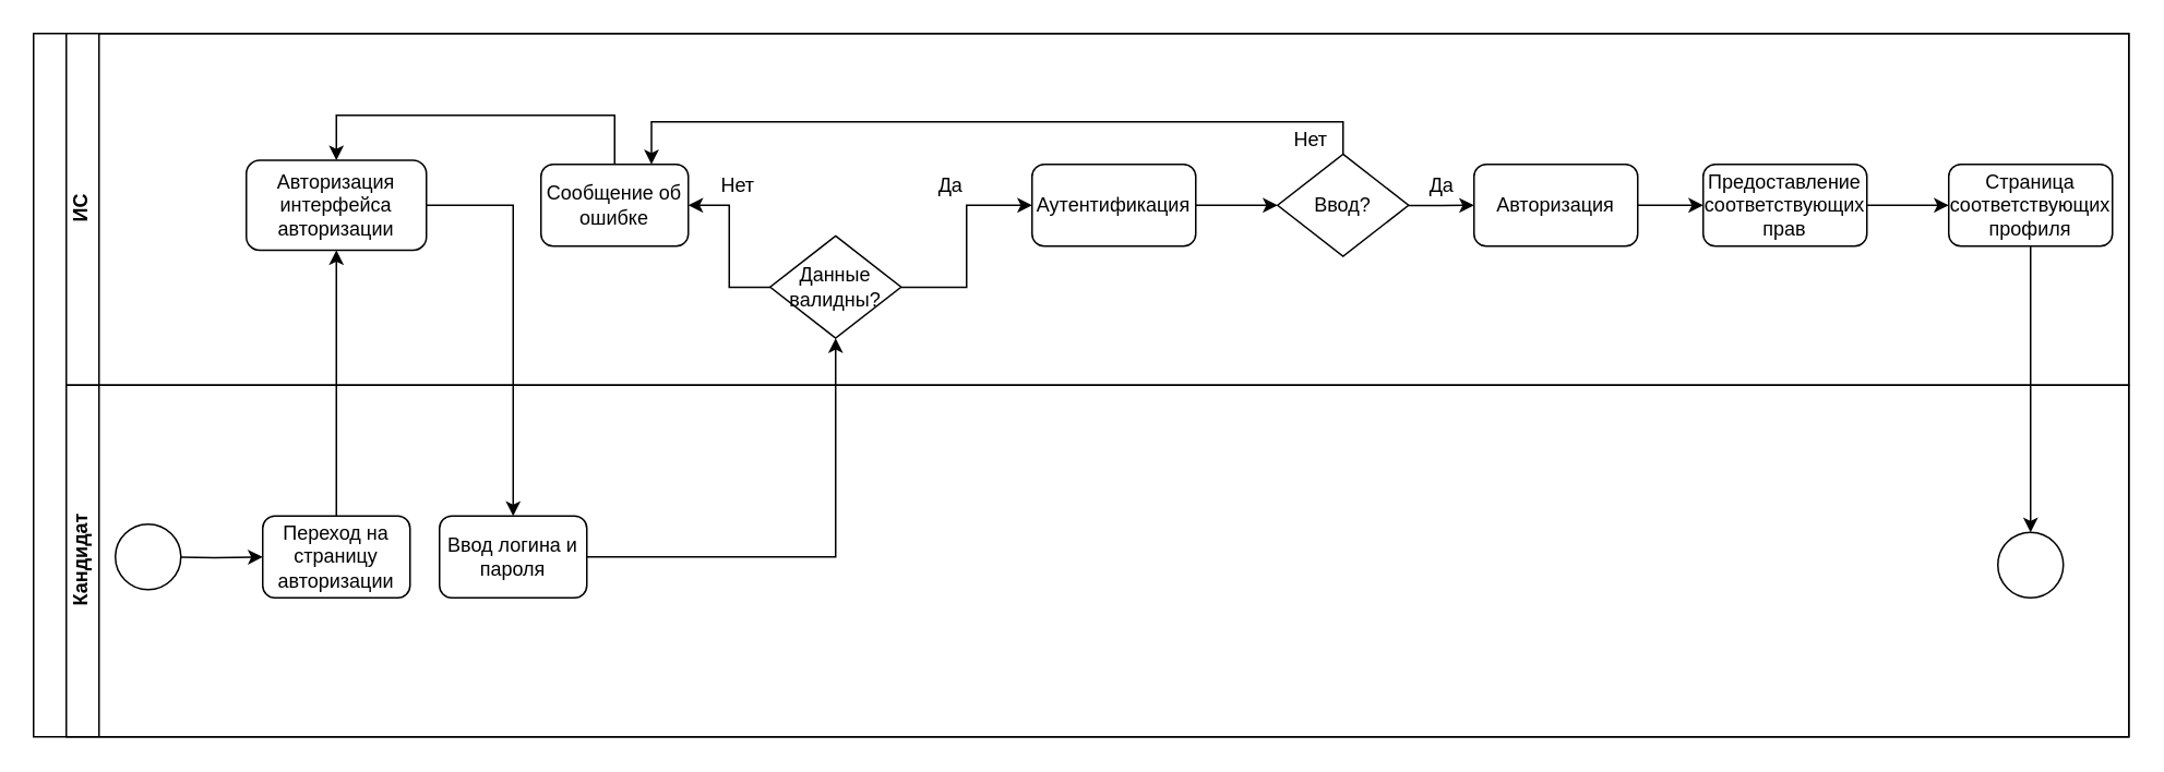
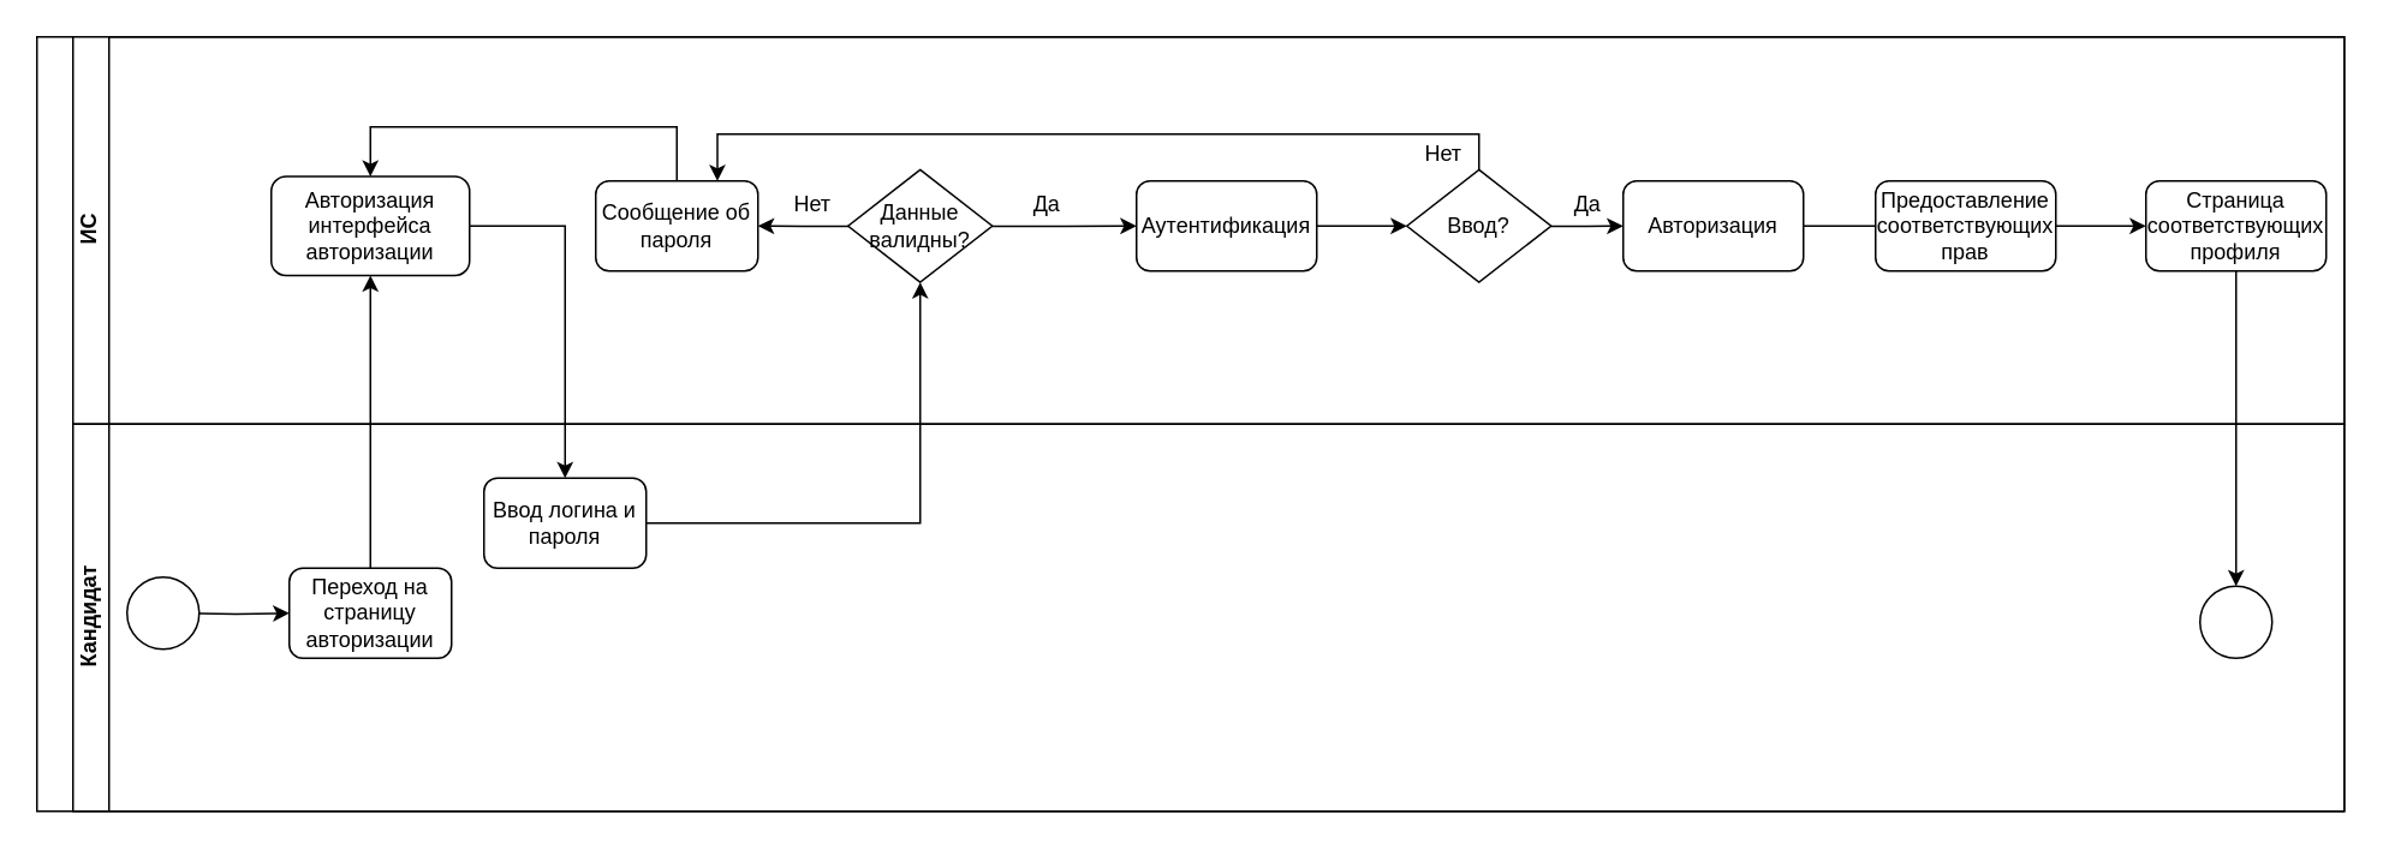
  <mxCell id="0" />
  <mxCell id="1" parent="0" />
  <mxCell id="2" value="" style="swimlane;html=1;childLayout=stackLayout;resizeParent=1;resizeParentMax=0;horizontal=0;startSize=20;horizontalStack=0;" parent="1" vertex="1"><mxGeometry x="20" y="20" width="1280" height="430" as="geometry"><mxRectangle x="120" y="120" width="40" height="50" as="alternateBounds" /></mxGeometry></mxCell>
  <mxCell id="3" style="edgeStyle=orthogonalEdgeStyle;rounded=0;orthogonalLoop=1;jettySize=auto;html=1;" edge="1" parent="2" source="8" target="31"><mxGeometry relative="1" as="geometry" /></mxCell>
  <mxCell id="4" style="edgeStyle=orthogonalEdgeStyle;rounded=0;orthogonalLoop=1;jettySize=auto;html=1;entryX=0.5;entryY=1;entryDx=0;entryDy=0;" edge="1" parent="2" source="31" target="10"><mxGeometry relative="1" as="geometry" /></mxCell>
  <mxCell id="5" style="edgeStyle=orthogonalEdgeStyle;rounded=0;orthogonalLoop=1;jettySize=auto;html=1;entryX=0.5;entryY=0;entryDx=0;entryDy=0;" edge="1" parent="2" source="18" target="33"><mxGeometry relative="1" as="geometry"><mxPoint x="770" y="375" as="targetPoint" /></mxGeometry></mxCell>
  <mxCell id="6" value="" style="endArrow=classic;html=1;rounded=0;entryX=0.5;entryY=1;entryDx=0;entryDy=0;exitX=0.5;exitY=0;exitDx=0;exitDy=0;" edge="1" parent="2" source="30" target="8"><mxGeometry width="50" height="50" relative="1" as="geometry"><mxPoint x="130" y="300" as="sourcePoint" /><mxPoint x="180" y="250" as="targetPoint" /></mxGeometry></mxCell>
  <mxCell id="7" value="ИС" style="swimlane;html=1;startSize=20;horizontal=0;" parent="2" vertex="1"><mxGeometry x="20" width="1260" height="215" as="geometry" /></mxCell>
  <mxCell id="8" value="Авторизация интерфейса авторизации" style="rounded=1;whiteSpace=wrap;html=1;" vertex="1" parent="7"><mxGeometry x="110" y="77.5" width="110" height="55" as="geometry" /></mxCell>
  <mxCell id="9" style="edgeStyle=orthogonalEdgeStyle;rounded=0;orthogonalLoop=1;jettySize=auto;html=1;entryX=0;entryY=0.5;entryDx=0;entryDy=0;" edge="1" parent="7" source="10" target="20"><mxGeometry relative="1" as="geometry" /></mxCell>
- <mxCell id="10" value="Данные валидны?" style="rhombus;whiteSpace=wrap;html=1;" vertex="1" parent="7"><mxGeometry x="430" y="123.75" width="80" height="62.5" as="geometry" /></mxCell>
+ <mxCell id="10" value="Данные валидны?" style="rhombus;whiteSpace=wrap;html=1;" vertex="1" parent="7"><mxGeometry x="430" y="73.75" width="80" height="62.5" as="geometry" /></mxCell>
  <mxCell id="11" style="edgeStyle=orthogonalEdgeStyle;rounded=0;orthogonalLoop=1;jettySize=auto;html=1;" edge="1" parent="7" source="12" target="8"><mxGeometry relative="1" as="geometry"><Array as="points"><mxPoint x="335" y="50" /><mxPoint x="165" y="50" /></Array></mxGeometry></mxCell>
- <mxCell id="12" value="Сообщение об ошибке" style="rounded=1;whiteSpace=wrap;html=1;" vertex="1" parent="7"><mxGeometry x="290" y="80" width="90" height="50" as="geometry" /></mxCell>
+ <mxCell id="12" value="Сообщение об пароля" style="rounded=1;whiteSpace=wrap;html=1;" vertex="1" parent="7"><mxGeometry x="290" y="80" width="90" height="50" as="geometry" /></mxCell>
  <mxCell id="13" style="edgeStyle=orthogonalEdgeStyle;rounded=0;orthogonalLoop=1;jettySize=auto;html=1;entryX=1;entryY=0.5;entryDx=0;entryDy=0;" edge="1" parent="7" source="10" target="12"><mxGeometry relative="1" as="geometry" /></mxCell>
  <mxCell id="14" value="Нет" style="text;html=1;align=center;verticalAlign=middle;resizable=0;points=[];autosize=1;strokeColor=none;fillColor=none;" vertex="1" parent="7"><mxGeometry x="390" y="77.5" width="40" height="30" as="geometry" /></mxCell>
  <mxCell id="15" style="edgeStyle=orthogonalEdgeStyle;rounded=0;orthogonalLoop=1;jettySize=auto;html=1;entryX=0;entryY=0.5;entryDx=0;entryDy=0;" edge="1" parent="7" source="16" target="18"><mxGeometry relative="1" as="geometry" /></mxCell>
  <mxCell id="16" value="Предоставление соответствующих прав" style="rounded=1;whiteSpace=wrap;html=1;" vertex="1" parent="7"><mxGeometry x="1000" y="80" width="100" height="50" as="geometry" /></mxCell>
  <mxCell id="17" value="Да" style="text;html=1;align=center;verticalAlign=middle;resizable=0;points=[];autosize=1;strokeColor=none;fillColor=none;" vertex="1" parent="7"><mxGeometry x="520" y="77.5" width="40" height="30" as="geometry" /></mxCell>
  <mxCell id="18" value="Страница соответствующих профиля" style="rounded=1;whiteSpace=wrap;html=1;" vertex="1" parent="7"><mxGeometry x="1150" y="80" width="100" height="50" as="geometry" /></mxCell>
  <mxCell id="19" style="edgeStyle=orthogonalEdgeStyle;rounded=0;orthogonalLoop=1;jettySize=auto;html=1;entryX=0;entryY=0.5;entryDx=0;entryDy=0;" edge="1" parent="7" source="20" target="23"><mxGeometry relative="1" as="geometry" /></mxCell>
  <mxCell id="20" value="Аутентификация" style="rounded=1;whiteSpace=wrap;html=1;" vertex="1" parent="7"><mxGeometry x="590" y="80" width="100" height="50" as="geometry" /></mxCell>
- <mxCell id="21" value="" style="edgeStyle=orthogonalEdgeStyle;rounded=0;orthogonalLoop=1;jettySize=auto;html=1;" edge="1" parent="7" source="25" target="16"><mxGeometry relative="1" as="geometry" /></mxCell>
+ <mxCell id="21" value="" style="edgeStyle=orthogonalEdgeStyle;rounded=0;orthogonalLoop=1;jettySize=auto;html=1;endArrow=none;" edge="1" parent="7" source="25" target="16"><mxGeometry relative="1" as="geometry" /></mxCell>
  <mxCell id="22" style="edgeStyle=orthogonalEdgeStyle;rounded=0;orthogonalLoop=1;jettySize=auto;html=1;entryX=0.75;entryY=0;entryDx=0;entryDy=0;" edge="1" parent="7" source="23" target="12"><mxGeometry relative="1" as="geometry"><Array as="points"><mxPoint x="780" y="54" /><mxPoint x="358" y="54" /></Array></mxGeometry></mxCell>
  <mxCell id="23" value="Ввод?" style="rhombus;whiteSpace=wrap;html=1;" vertex="1" parent="7"><mxGeometry x="740" y="73.75" width="80" height="62.5" as="geometry" /></mxCell>
  <mxCell id="24" value="" style="edgeStyle=orthogonalEdgeStyle;rounded=0;orthogonalLoop=1;jettySize=auto;html=1;" edge="1" parent="7" source="23" target="25"><mxGeometry relative="1" as="geometry"><mxPoint x="1080" y="415" as="sourcePoint" /><mxPoint x="1230" y="415" as="targetPoint" /></mxGeometry></mxCell>
  <mxCell id="25" value="Авторизация" style="rounded=1;whiteSpace=wrap;html=1;" vertex="1" parent="7"><mxGeometry x="860" y="80" width="100" height="50" as="geometry" /></mxCell>
  <mxCell id="26" value="Да" style="text;html=1;align=center;verticalAlign=middle;resizable=0;points=[];autosize=1;strokeColor=none;fillColor=none;" vertex="1" parent="7"><mxGeometry x="820" y="77.5" width="40" height="30" as="geometry" /></mxCell>
  <mxCell id="27" value="Нет" style="text;html=1;align=center;verticalAlign=middle;resizable=0;points=[];autosize=1;strokeColor=none;fillColor=none;" vertex="1" parent="7"><mxGeometry x="740" y="50" width="40" height="30" as="geometry" /></mxCell>
  <mxCell id="28" value="Кандидат" style="swimlane;html=1;startSize=20;horizontal=0;" parent="2" vertex="1"><mxGeometry x="20" y="215" width="1260" height="215" as="geometry" /></mxCell>
  <mxCell id="29" style="edgeStyle=orthogonalEdgeStyle;rounded=0;orthogonalLoop=1;jettySize=auto;html=1;" edge="1" parent="28" target="30"><mxGeometry relative="1" as="geometry"><mxPoint x="60" y="105" as="sourcePoint" /></mxGeometry></mxCell>
  <mxCell id="30" value="Переход на страницу авторизации" style="rounded=1;whiteSpace=wrap;html=1;" vertex="1" parent="28"><mxGeometry x="120" y="80" width="90" height="50" as="geometry" /></mxCell>
- <mxCell id="31" value="Ввод логина и пароля" style="rounded=1;whiteSpace=wrap;html=1;" vertex="1" parent="28"><mxGeometry x="228" y="80" width="90" height="50" as="geometry" /></mxCell>
+ <mxCell id="31" value="Ввод логина и пароля" style="rounded=1;whiteSpace=wrap;html=1;" vertex="1" parent="28"><mxGeometry x="228" y="30" width="90" height="50" as="geometry" /></mxCell>
  <mxCell id="32" value="" style="ellipse;whiteSpace=wrap;html=1;" vertex="1" parent="28"><mxGeometry x="30" y="85" width="40" height="40" as="geometry" /></mxCell>
  <mxCell id="33" value="" style="ellipse;whiteSpace=wrap;html=1;" vertex="1" parent="28"><mxGeometry x="1180" y="90" width="40" height="40" as="geometry" /></mxCell>
